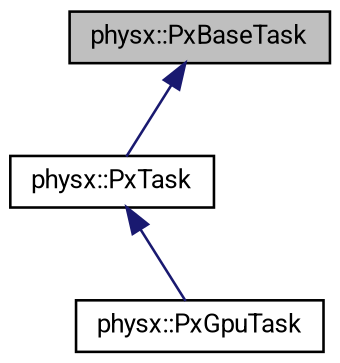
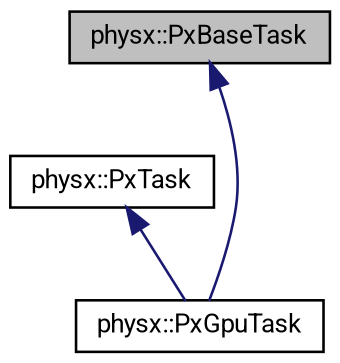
  digraph {
    fontname=Roboto
    node [color=black fillcolor=white fontname=Roboto fontsize=10 shape=record style=filled]
    edge [color=midnightblue dir=back fontname=Roboto fontsize=10 labelfontname=Helvetica labelfontsize=10 style=solid]
    n1 [fillcolor=grey75 fontcolor=black height=0.2 label="physx::PxBaseTask" width=0.4]
    n2 [height=0.2 label="physx::PxTask" width=0.4]
    n3 [height=0.2 label="physx::PxGpuTask" width=0.4]
-   n1 -> n2
+   n1 -> n3
    n2 -> n3
  }
